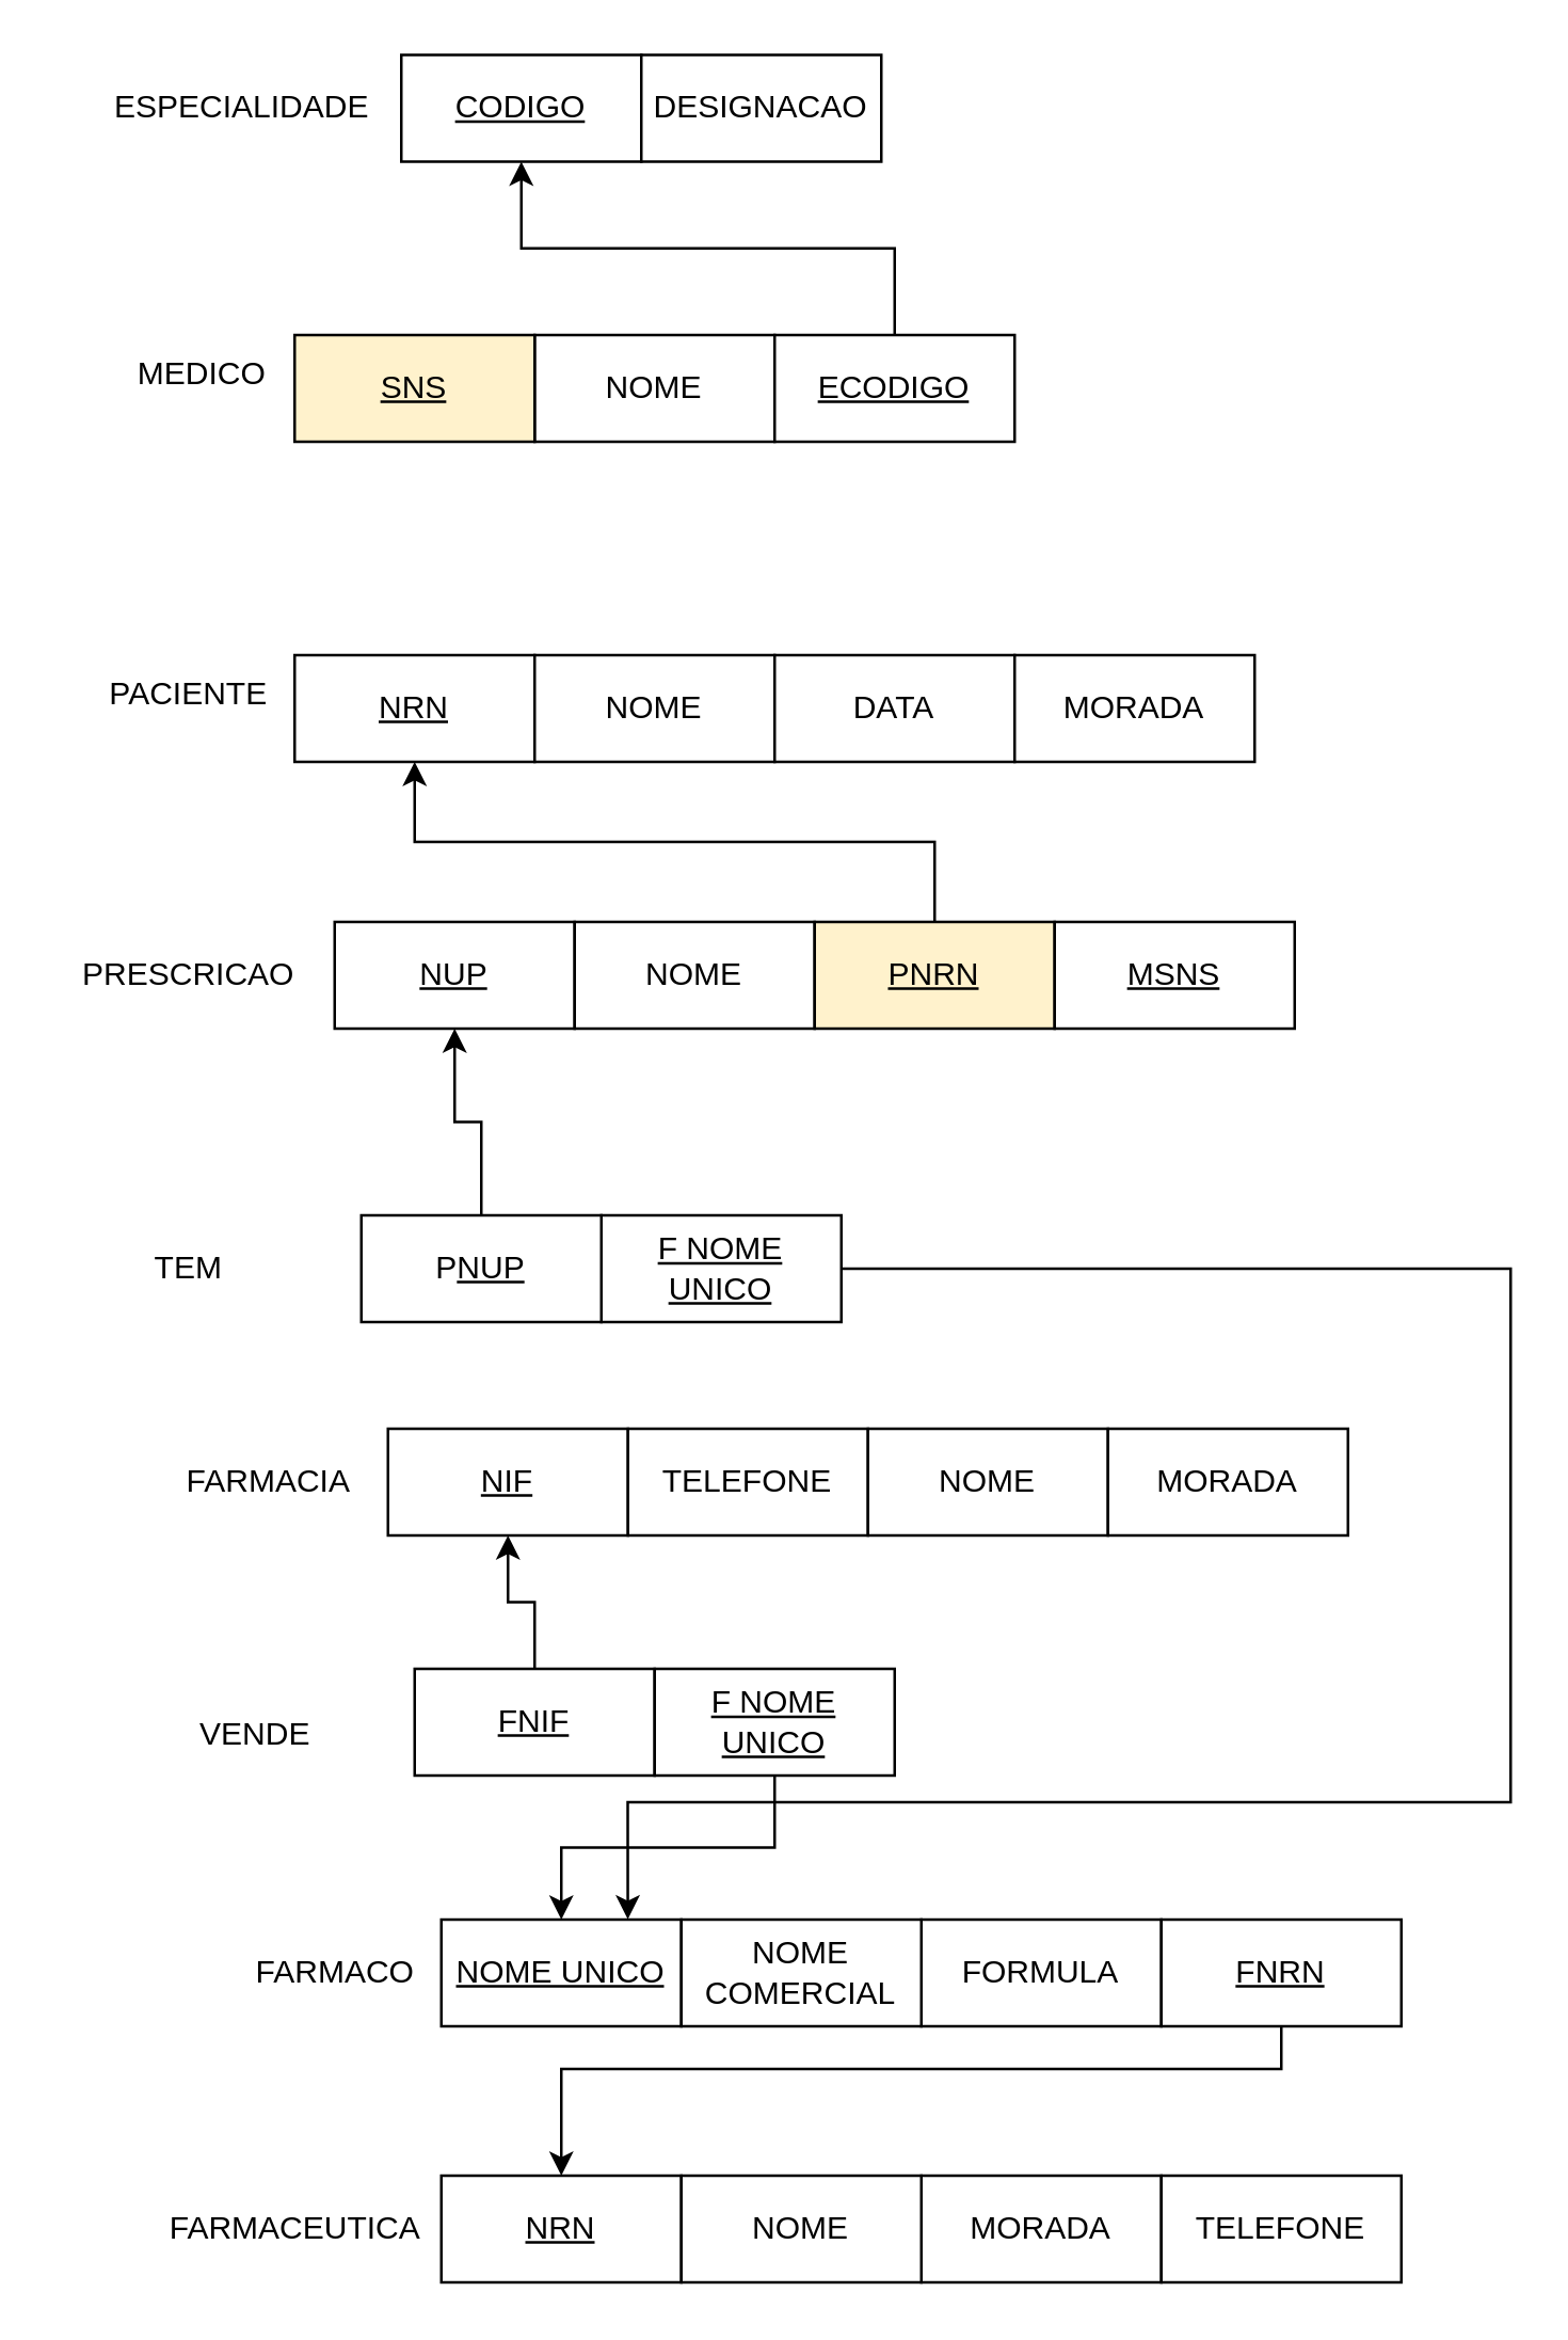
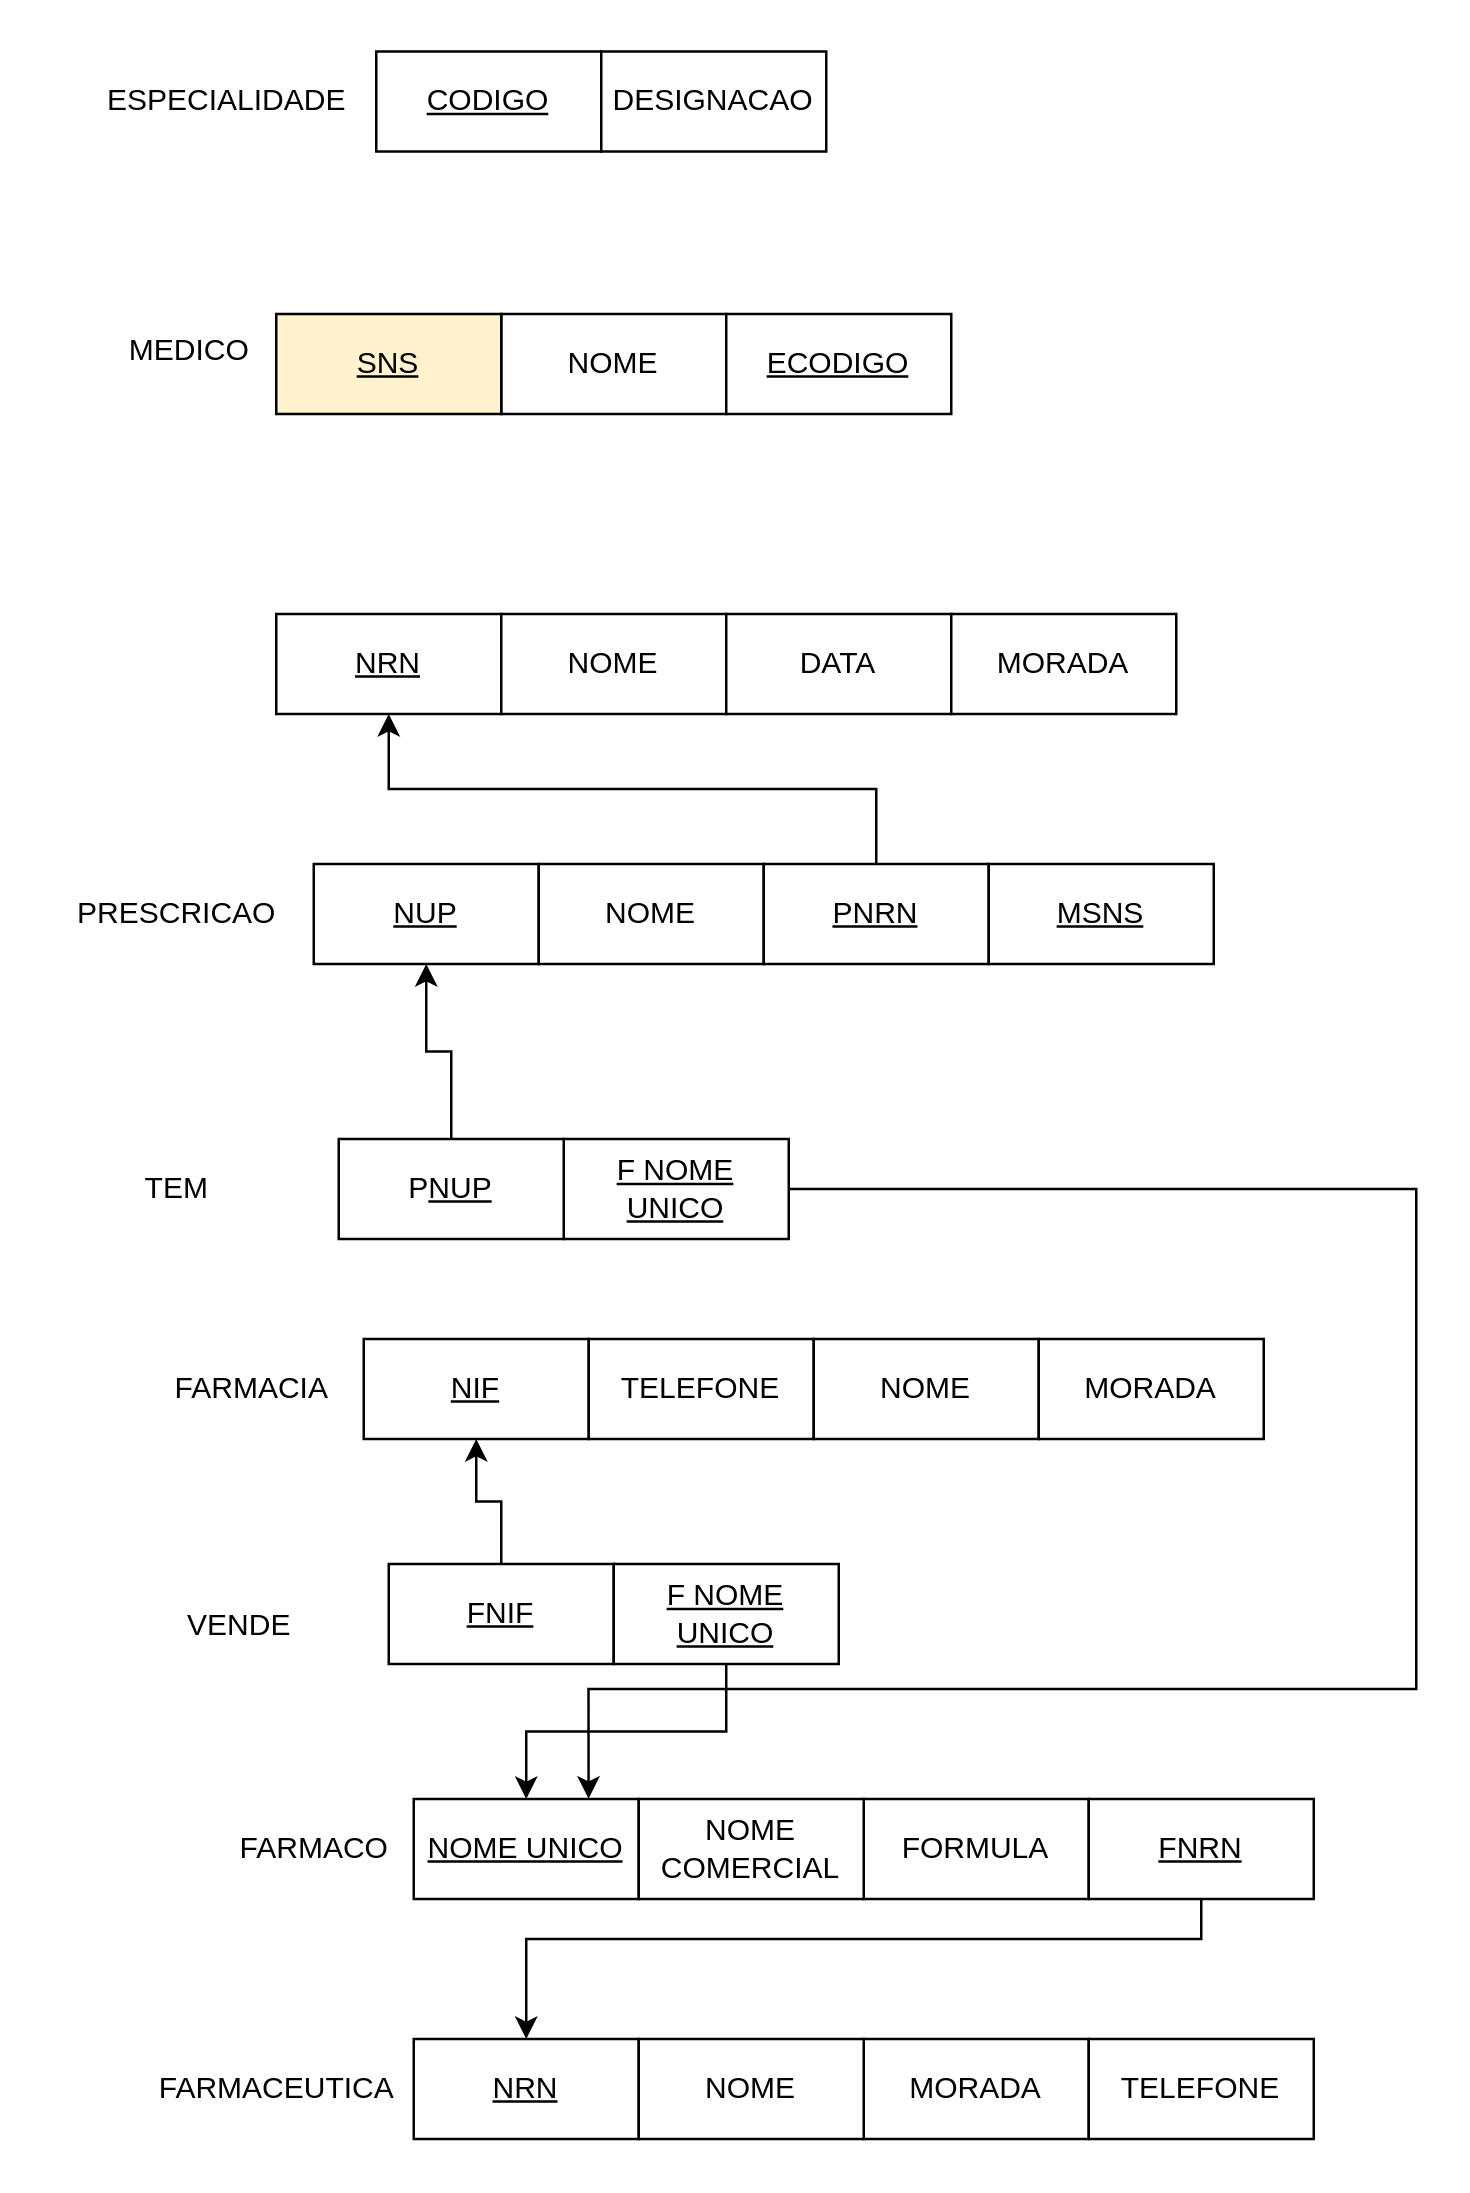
  <mxCell id="0" />
  <mxCell id="1" parent="0" />
  <mxCell id="2" value="&lt;u&gt;NRN&lt;/u&gt;" style="rounded=0;whiteSpace=wrap;html=1;" vertex="1" parent="1"><mxGeometry x="165" y="815" width="90" height="40" as="geometry" /></mxCell>
  <mxCell id="3" value="MORADA" style="rounded=0;whiteSpace=wrap;html=1;" vertex="1" parent="1"><mxGeometry x="345" y="815" width="90" height="40" as="geometry" /></mxCell>
  <mxCell id="4" value="NOME" style="rounded=0;whiteSpace=wrap;html=1;" vertex="1" parent="1"><mxGeometry x="255" y="815" width="90" height="40" as="geometry" /></mxCell>
  <mxCell id="5" value="TELEFONE" style="rounded=0;whiteSpace=wrap;html=1;" vertex="1" parent="1"><mxGeometry x="435" y="815" width="90" height="40" as="geometry" /></mxCell>
  <mxCell id="6" value="FARMACEUTICA" style="text;html=1;align=center;verticalAlign=middle;resizable=0;points=[];autosize=1;strokeColor=none;fillColor=none;" vertex="1" parent="1"><mxGeometry x="55" y="820" width="110" height="30" as="geometry" /></mxCell>
  <mxCell id="7" value="&lt;u&gt;NOME UNICO&lt;/u&gt;" style="rounded=0;whiteSpace=wrap;html=1;" vertex="1" parent="1"><mxGeometry x="165" y="719" width="90" height="40" as="geometry" /></mxCell>
  <mxCell id="8" value="FORMULA" style="rounded=0;whiteSpace=wrap;html=1;" vertex="1" parent="1"><mxGeometry x="345" y="719" width="90" height="40" as="geometry" /></mxCell>
  <mxCell id="9" value="NOME COMERCIAL" style="rounded=0;whiteSpace=wrap;html=1;" vertex="1" parent="1"><mxGeometry x="255" y="719" width="90" height="40" as="geometry" /></mxCell>
  <mxCell id="10" value="FARMACO" style="text;html=1;align=center;verticalAlign=middle;resizable=0;points=[];autosize=1;strokeColor=none;fillColor=none;" vertex="1" parent="1"><mxGeometry x="85" y="724" width="80" height="30" as="geometry" /></mxCell>
  <mxCell id="11" value="&lt;u&gt;NIF&lt;/u&gt;" style="rounded=0;whiteSpace=wrap;html=1;" vertex="1" parent="1"><mxGeometry x="145" y="535" width="90" height="40" as="geometry" /></mxCell>
  <mxCell id="12" value="TELEFONE" style="rounded=0;whiteSpace=wrap;html=1;" vertex="1" parent="1"><mxGeometry x="235" y="535" width="90" height="40" as="geometry" /></mxCell>
  <mxCell id="13" value="NOME" style="rounded=0;whiteSpace=wrap;html=1;" vertex="1" parent="1"><mxGeometry x="325" y="535" width="90" height="40" as="geometry" /></mxCell>
  <mxCell id="14" value="MORADA" style="rounded=0;whiteSpace=wrap;html=1;" vertex="1" parent="1"><mxGeometry x="415" y="535" width="90" height="40" as="geometry" /></mxCell>
  <mxCell id="15" value="FARMACIA" style="text;html=1;align=center;verticalAlign=middle;resizable=0;points=[];autosize=1;strokeColor=none;fillColor=none;" vertex="1" parent="1"><mxGeometry x="60" y="540" width="80" height="30" as="geometry" /></mxCell>
- <mxCell id="16" value="PACIENTE" style="text;html=1;align=center;verticalAlign=middle;resizable=0;points=[];autosize=1;strokeColor=none;fillColor=none;" vertex="1" parent="1"><mxGeometry x="30" y="245" width="80" height="30" as="geometry" /></mxCell>
  <mxCell id="17" value="&lt;u&gt;NRN&lt;/u&gt;" style="rounded=0;whiteSpace=wrap;html=1;" vertex="1" parent="1"><mxGeometry x="110" y="245" width="90" height="40" as="geometry" /></mxCell>
  <mxCell id="18" value="NOME" style="rounded=0;whiteSpace=wrap;html=1;" vertex="1" parent="1"><mxGeometry x="200" y="245" width="90" height="40" as="geometry" /></mxCell>
  <mxCell id="19" value="DATA" style="rounded=0;whiteSpace=wrap;html=1;" vertex="1" parent="1"><mxGeometry x="290" y="245" width="90" height="40" as="geometry" /></mxCell>
  <mxCell id="20" value="MORADA" style="rounded=0;whiteSpace=wrap;html=1;" vertex="1" parent="1"><mxGeometry x="380" y="245" width="90" height="40" as="geometry" /></mxCell>
  <mxCell id="21" value="PRESCRICAO" style="text;html=1;align=center;verticalAlign=middle;resizable=0;points=[];autosize=1;strokeColor=none;fillColor=none;" vertex="1" parent="1"><mxGeometry x="20" y="350" width="100" height="30" as="geometry" /></mxCell>
  <mxCell id="22" value="&lt;u&gt;NUP&lt;/u&gt;" style="rounded=0;whiteSpace=wrap;html=1;" vertex="1" parent="1"><mxGeometry x="125" y="345" width="90" height="40" as="geometry" /></mxCell>
  <mxCell id="23" value="NOME" style="rounded=0;whiteSpace=wrap;html=1;" vertex="1" parent="1"><mxGeometry x="215" y="345" width="90" height="40" as="geometry" /></mxCell>
  <mxCell id="24" value="MEDICO" style="text;html=1;align=center;verticalAlign=middle;resizable=0;points=[];autosize=1;strokeColor=none;fillColor=none;" vertex="1" parent="1"><mxGeometry x="40" y="125" width="70" height="30" as="geometry" /></mxCell>
  <mxCell id="25" value="NOME" style="rounded=0;whiteSpace=wrap;html=1;" vertex="1" parent="1"><mxGeometry x="200" y="125" width="90" height="40" as="geometry" /></mxCell>
  <mxCell id="26" value="&lt;u&gt;SNS&lt;/u&gt;" style="rounded=0;whiteSpace=wrap;html=1;fillColor=#fff2cc;" vertex="1" parent="1"><mxGeometry x="110" y="125" width="90" height="40" as="geometry" /></mxCell>
  <mxCell id="27" value="ESPECIALIDADE" style="text;html=1;align=center;verticalAlign=middle;resizable=0;points=[];autosize=1;strokeColor=none;fillColor=none;" vertex="1" parent="1"><mxGeometry x="30" y="25" width="120" height="30" as="geometry" /></mxCell>
  <mxCell id="28" value="&lt;u&gt;CODIGO&lt;/u&gt;" style="rounded=0;whiteSpace=wrap;html=1;" vertex="1" parent="1"><mxGeometry x="150" y="20" width="90" height="40" as="geometry" /></mxCell>
  <mxCell id="29" value="DESIGNACAO" style="rounded=0;whiteSpace=wrap;html=1;" vertex="1" parent="1"><mxGeometry x="240" y="20" width="90" height="40" as="geometry" /></mxCell>
  <mxCell id="30" style="edgeStyle=orthogonalEdgeStyle;rounded=0;orthogonalLoop=1;jettySize=auto;html=1;entryX=0.5;entryY=0;entryDx=0;entryDy=0;" edge="1" parent="1" source="31" target="2"><mxGeometry relative="1" as="geometry"><Array as="points"><mxPoint x="480" y="775" /><mxPoint x="210" y="775" /></Array></mxGeometry></mxCell>
  <mxCell id="31" value="&lt;u&gt;FNRN&lt;/u&gt;" style="rounded=0;whiteSpace=wrap;html=1;" vertex="1" parent="1"><mxGeometry x="435" y="719" width="90" height="40" as="geometry" /></mxCell>
- <mxCell id="32" style="edgeStyle=orthogonalEdgeStyle;rounded=0;orthogonalLoop=1;jettySize=auto;html=1;exitX=0.5;exitY=0;exitDx=0;exitDy=0;entryX=0.5;entryY=1;entryDx=0;entryDy=0;" edge="1" parent="1" source="33" target="28"><mxGeometry relative="1" as="geometry" /></mxCell>
  <mxCell id="33" value="&lt;u&gt;ECODIGO&lt;/u&gt;" style="rounded=0;whiteSpace=wrap;html=1;" vertex="1" parent="1"><mxGeometry x="290" y="125" width="90" height="40" as="geometry" /></mxCell>
  <mxCell id="34" style="edgeStyle=orthogonalEdgeStyle;rounded=0;orthogonalLoop=1;jettySize=auto;html=1;exitX=0.5;exitY=0;exitDx=0;exitDy=0;entryX=0.5;entryY=1;entryDx=0;entryDy=0;" edge="1" parent="1" source="35" target="17"><mxGeometry relative="1" as="geometry" /></mxCell>
- <mxCell id="35" value="&lt;u&gt;PNRN&lt;/u&gt;" style="rounded=0;whiteSpace=wrap;html=1;fillColor=#fff2cc;" vertex="1" parent="1"><mxGeometry x="305" y="345" width="90" height="40" as="geometry" /></mxCell>
+ <mxCell id="35" value="&lt;u&gt;PNRN&lt;/u&gt;" style="rounded=0;whiteSpace=wrap;html=1;" vertex="1" parent="1"><mxGeometry x="305" y="345" width="90" height="40" as="geometry" /></mxCell>
  <mxCell id="36" value="VENDE" style="text;html=1;align=center;verticalAlign=middle;resizable=0;points=[];autosize=1;strokeColor=none;fillColor=none;" vertex="1" parent="1"><mxGeometry x="65" y="635" width="60" height="30" as="geometry" /></mxCell>
  <mxCell id="37" style="edgeStyle=orthogonalEdgeStyle;rounded=0;orthogonalLoop=1;jettySize=auto;html=1;exitX=0.5;exitY=0;exitDx=0;exitDy=0;entryX=0.5;entryY=1;entryDx=0;entryDy=0;" edge="1" parent="1" source="38" target="11"><mxGeometry relative="1" as="geometry" /></mxCell>
  <mxCell id="38" value="&lt;u&gt;FNIF&lt;/u&gt;" style="rounded=0;whiteSpace=wrap;html=1;" vertex="1" parent="1"><mxGeometry x="155" y="625" width="90" height="40" as="geometry" /></mxCell>
  <mxCell id="39" style="edgeStyle=orthogonalEdgeStyle;rounded=0;orthogonalLoop=1;jettySize=auto;html=1;exitX=0.5;exitY=1;exitDx=0;exitDy=0;entryX=0.5;entryY=0;entryDx=0;entryDy=0;" edge="1" parent="1" source="40" target="7"><mxGeometry relative="1" as="geometry" /></mxCell>
  <mxCell id="40" value="&lt;u&gt;F NOME UNICO&lt;br&gt;&lt;/u&gt;" style="rounded=0;whiteSpace=wrap;html=1;" vertex="1" parent="1"><mxGeometry x="245" y="625" width="90" height="40" as="geometry" /></mxCell>
  <mxCell id="41" value="TEM" style="text;html=1;align=center;verticalAlign=middle;resizable=0;points=[];autosize=1;strokeColor=none;fillColor=none;" vertex="1" parent="1"><mxGeometry x="45" y="460" width="50" height="30" as="geometry" /></mxCell>
  <mxCell id="42" style="edgeStyle=orthogonalEdgeStyle;rounded=0;orthogonalLoop=1;jettySize=auto;html=1;exitX=1;exitY=0.5;exitDx=0;exitDy=0;entryX=0.777;entryY=-0.002;entryDx=0;entryDy=0;entryPerimeter=0;" edge="1" parent="1" source="43" target="7"><mxGeometry relative="1" as="geometry"><mxPoint x="235" y="705" as="targetPoint" /><mxPoint x="345" y="475" as="sourcePoint" /><Array as="points"><mxPoint x="566" y="475" /><mxPoint x="566" y="675" /><mxPoint x="235" y="675" /></Array></mxGeometry></mxCell>
  <mxCell id="43" value="&lt;u&gt;F NOME UNICO&lt;br&gt;&lt;/u&gt;" style="rounded=0;whiteSpace=wrap;html=1;" vertex="1" parent="1"><mxGeometry x="225" y="455" width="90" height="40" as="geometry" /></mxCell>
  <mxCell id="44" style="edgeStyle=orthogonalEdgeStyle;rounded=0;orthogonalLoop=1;jettySize=auto;html=1;exitX=0.5;exitY=0;exitDx=0;exitDy=0;entryX=0.5;entryY=1;entryDx=0;entryDy=0;" edge="1" parent="1" source="45" target="22"><mxGeometry relative="1" as="geometry" /></mxCell>
  <mxCell id="45" value="P&lt;u&gt;NUP&lt;/u&gt;" style="rounded=0;whiteSpace=wrap;html=1;" vertex="1" parent="1"><mxGeometry x="135" y="455" width="90" height="40" as="geometry" /></mxCell>
  <mxCell id="46" value="&lt;u&gt;MSNS&lt;/u&gt;" style="rounded=0;whiteSpace=wrap;html=1;" vertex="1" parent="1"><mxGeometry x="395" y="345" width="90" height="40" as="geometry" /></mxCell>
